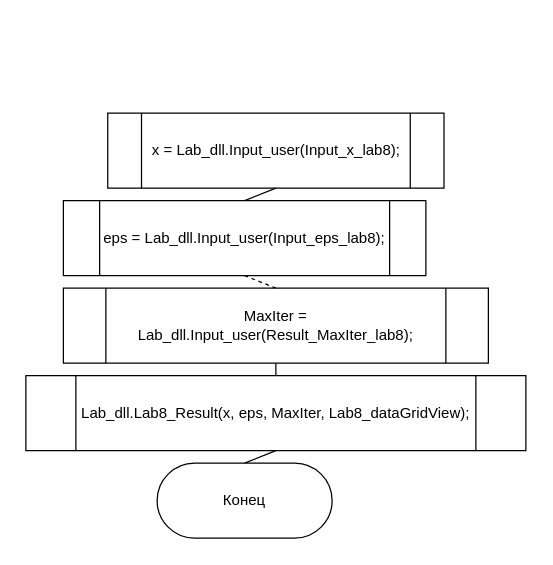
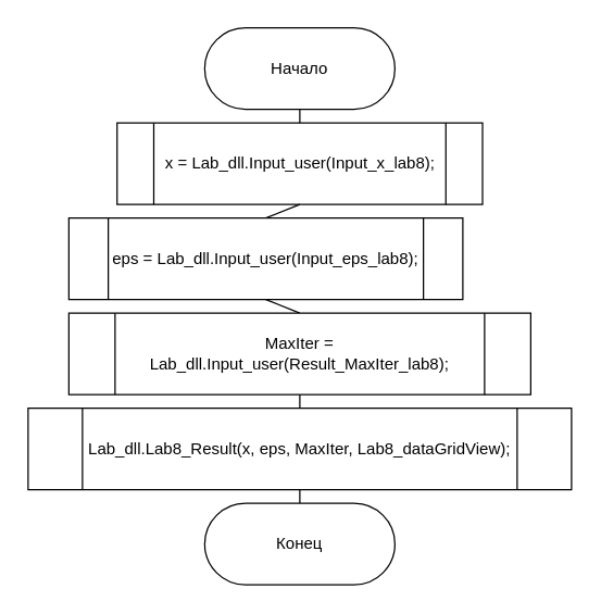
  <mxCell id="0" />
  <mxCell id="1" parent="0" />
+ <mxCell id="2" value="Начало" style="rounded=1;whiteSpace=wrap;html=1;arcSize=50;" vertex="1" parent="1"><mxGeometry x="150" y="20" width="140" height="60" as="geometry" /></mxCell>
  <mxCell id="3" value="x = Lab_dll.Input_user(Input_x_lab8);" style="shape=process;whiteSpace=wrap;html=1;backgroundOutline=1;" vertex="1" parent="1"><mxGeometry x="85.5" y="90" width="269" height="60" as="geometry" /></mxCell>
+ <mxCell id="4" value="" style="endArrow=none;html=1;rounded=0;entryX=0.5;entryY=1;entryDx=0;entryDy=0;exitX=0.5;exitY=0;exitDx=0;exitDy=0;" edge="1" parent="1" source="3" target="2"><mxGeometry width="50" height="50" relative="1" as="geometry"><mxPoint x="185" y="270" as="sourcePoint" /><mxPoint x="235" y="220" as="targetPoint" /></mxGeometry></mxCell>
  <mxCell id="5" value="" style="endArrow=none;html=1;rounded=0;entryX=0.5;entryY=1;entryDx=0;entryDy=0;exitX=0.5;exitY=0;exitDx=0;exitDy=0;" edge="1" parent="1" source="6" target="3"><mxGeometry width="50" height="50" relative="1" as="geometry"><mxPoint x="185" y="160" as="sourcePoint" /><mxPoint x="209" y="140" as="targetPoint" /></mxGeometry></mxCell>
  <mxCell id="6" value="eps = Lab_dll.Input_user(Input_eps_lab8);" style="shape=process;whiteSpace=wrap;html=1;backgroundOutline=1;" vertex="1" parent="1"><mxGeometry x="50" y="160" width="290" height="60" as="geometry" /></mxCell>
- <mxCell id="7" value="" style="endArrow=none;html=1;rounded=0;entryX=0.5;entryY=1;entryDx=0;entryDy=0;exitX=0.5;exitY=0;exitDx=0;exitDy=0;dashed=1;" edge="1" parent="1" source="8" target="6"><mxGeometry width="50" height="50" relative="1" as="geometry"><mxPoint x="175" y="310" as="sourcePoint" /><mxPoint x="199" y="290" as="targetPoint" /></mxGeometry></mxCell>
+ <mxCell id="7" value="" style="endArrow=none;html=1;rounded=0;entryX=0.5;entryY=1;entryDx=0;entryDy=0;exitX=0.5;exitY=0;exitDx=0;exitDy=0;" edge="1" parent="1" source="8" target="6"><mxGeometry width="50" height="50" relative="1" as="geometry"><mxPoint x="175" y="310" as="sourcePoint" /><mxPoint x="199" y="290" as="targetPoint" /></mxGeometry></mxCell>
  <mxCell id="8" value="MaxIter = Lab_dll.Input_user(Result_MaxIter_lab8);" style="shape=process;whiteSpace=wrap;html=1;backgroundOutline=1;" vertex="1" parent="1"><mxGeometry x="50" y="230" width="340" height="60" as="geometry" /></mxCell>
  <mxCell id="9" value="" style="endArrow=none;html=1;rounded=0;entryX=0.5;entryY=1;entryDx=0;entryDy=0;exitX=0.5;exitY=0;exitDx=0;exitDy=0;" edge="1" parent="1" source="10" target="8"><mxGeometry width="50" height="50" relative="1" as="geometry"><mxPoint x="341" y="340" as="sourcePoint" /><mxPoint x="365" y="320" as="targetPoint" /></mxGeometry></mxCell>
  <mxCell id="10" value="Lab_dll.Lab8_Result(x, eps, MaxIter, Lab8_dataGridView);" style="shape=process;whiteSpace=wrap;html=1;backgroundOutline=1;" vertex="1" parent="1"><mxGeometry x="20" y="300" width="400" height="60" as="geometry" /></mxCell>
  <mxCell id="11" value="" style="endArrow=none;html=1;rounded=0;exitX=0.5;exitY=1;exitDx=0;exitDy=0;entryX=0.5;entryY=0;entryDx=0;entryDy=0;" edge="1" parent="1" source="10" target="12"><mxGeometry width="50" height="50" relative="1" as="geometry"><mxPoint x="185" y="380" as="sourcePoint" /><mxPoint x="235" y="330" as="targetPoint" /></mxGeometry></mxCell>
- <mxCell id="12" value="Конец" style="rounded=1;whiteSpace=wrap;html=1;arcSize=50;" vertex="1" parent="1"><mxGeometry x="125" y="370" width="140" height="60" as="geometry" /></mxCell>
+ <mxCell id="12" value="Конец" style="rounded=1;whiteSpace=wrap;html=1;arcSize=50;" vertex="1" parent="1"><mxGeometry x="150" y="370" width="140" height="60" as="geometry" /></mxCell>
